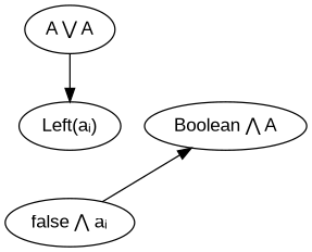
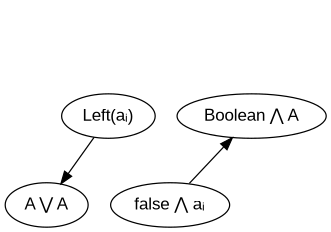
  digraph {
    fontname="Liberation Sans"
    node [fontname="Liberation Sans"]
    edge [fontname="Liberation Sans" style=invis]
    n1 [label="A ⋁ A"]
    n2 [label="Left(aᵢ)"]
    n3 [label="false ⋀ aᵢ"]
    n4 [label="true ⋀ aⱼ" style=invis]
    n5 [label="Boolean ⋀ A"]
-   n1 -> n2 [style=""]
+   n2 -> n1 [style=""]
    n2 -> n3
    n3 -> n2
    n4 -> n5 [dir=back]
    n5 -> n3 [dir=back style=""]
  }
